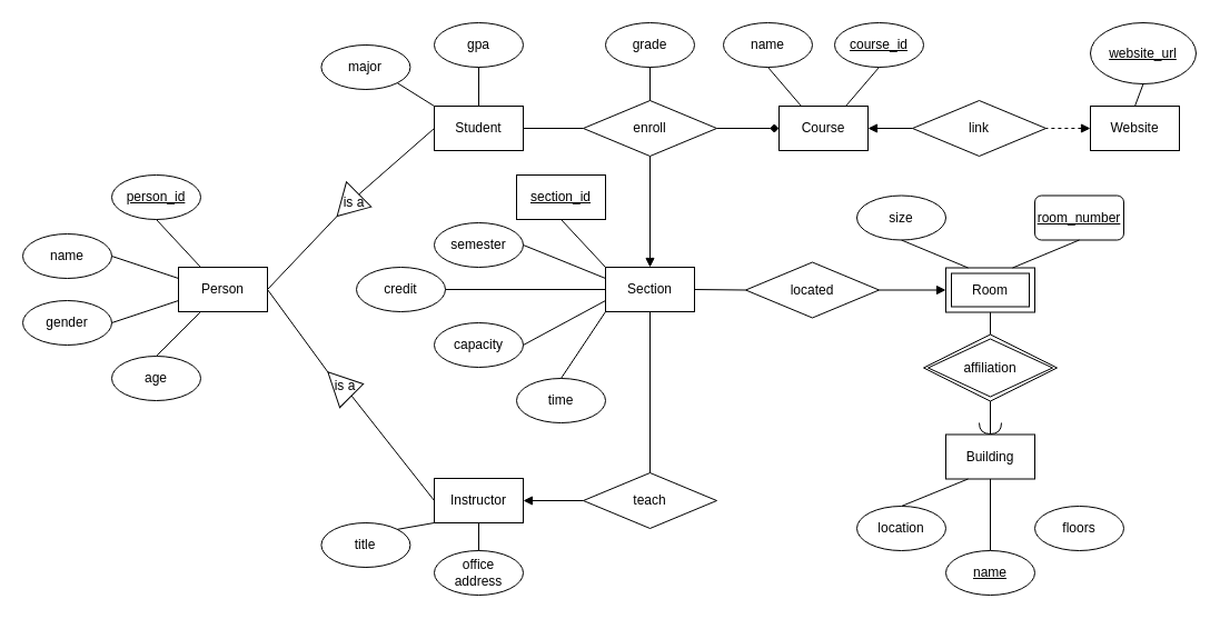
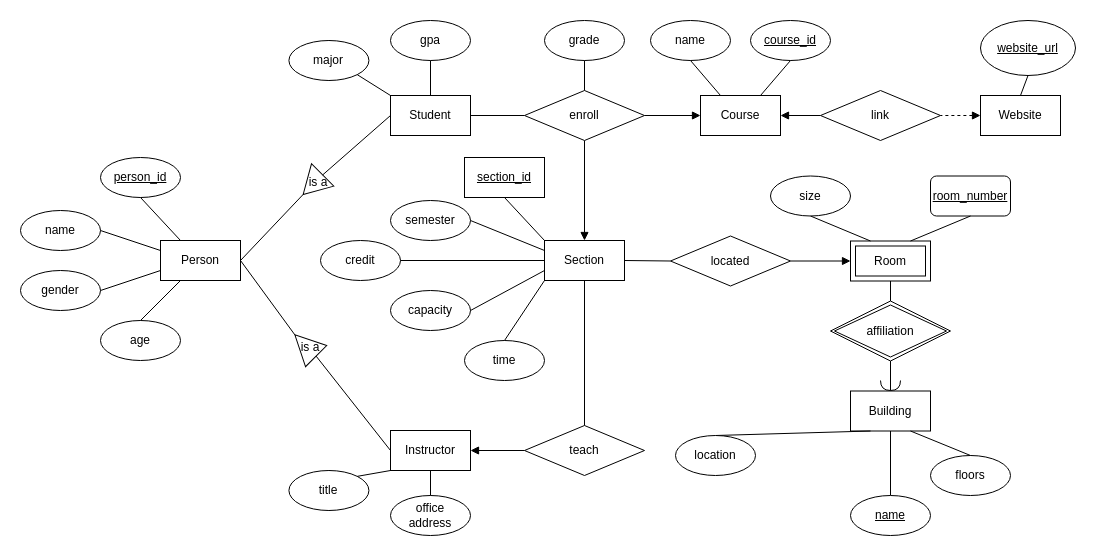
  <mxCell id="0" />
  <mxCell id="1" parent="0" />
  <mxCell id="2" value="Student" style="rounded=0;whiteSpace=wrap;html=1;" parent="1" vertex="1"><mxGeometry x="390" y="95" width="80" height="40" as="geometry" /></mxCell>
  <mxCell id="3" value="Instructor" style="rounded=0;whiteSpace=wrap;html=1;" parent="1" vertex="1"><mxGeometry x="390" y="430" width="80" height="40" as="geometry" /></mxCell>
  <mxCell id="4" value="" style="endArrow=none;html=1;rounded=0;exitX=1;exitY=0.5;exitDx=0;exitDy=0;entryX=0;entryY=0.5;entryDx=0;entryDy=0;" parent="1" source="2" target="21" edge="1"><mxGeometry width="50" height="50" relative="1" as="geometry"><mxPoint x="670" y="360" as="sourcePoint" /><mxPoint x="530" y="115" as="targetPoint" /></mxGeometry></mxCell>
  <mxCell id="5" value="Section" style="rounded=0;whiteSpace=wrap;html=1;" parent="1" vertex="1"><mxGeometry x="544" y="240" width="80" height="40" as="geometry" /></mxCell>
  <mxCell id="6" value="" style="endArrow=none;html=1;rounded=0;exitX=0.5;exitY=0;exitDx=0;exitDy=0;entryX=0.5;entryY=1;entryDx=0;entryDy=0;endFill=0;startArrow=block;startFill=1;" parent="1" source="5" target="21" edge="1"><mxGeometry width="50" height="50" relative="1" as="geometry"><mxPoint x="634" y="380" as="sourcePoint" /><mxPoint x="654" y="115" as="targetPoint" /></mxGeometry></mxCell>
  <mxCell id="7" value="Person" style="rounded=0;whiteSpace=wrap;html=1;" parent="1" vertex="1"><mxGeometry x="160" y="240" width="80" height="40" as="geometry" /></mxCell>
  <mxCell id="8" value="" style="triangle;whiteSpace=wrap;html=1;rotation=135;" parent="1" vertex="1"><mxGeometry x="298.63" y="168.37" width="27.58" height="31.63" as="geometry" /></mxCell>
  <mxCell id="9" value="" style="endArrow=none;html=1;rounded=0;entryX=0;entryY=0.5;entryDx=0;entryDy=0;exitX=0;exitY=0.5;exitDx=0;exitDy=0;" parent="1" source="8" target="2" edge="1"><mxGeometry width="50" height="50" relative="1" as="geometry"><mxPoint x="440" y="320" as="sourcePoint" /><mxPoint x="490" y="270" as="targetPoint" /></mxGeometry></mxCell>
  <mxCell id="10" value="" style="endArrow=none;html=1;rounded=0;entryX=1;entryY=0.5;entryDx=0;entryDy=0;exitX=1;exitY=0.5;exitDx=0;exitDy=0;" parent="1" source="8" target="7" edge="1"><mxGeometry width="50" height="50" relative="1" as="geometry"><mxPoint x="356" y="253" as="sourcePoint" /><mxPoint x="410" y="240" as="targetPoint" /></mxGeometry></mxCell>
  <mxCell id="11" value="" style="triangle;whiteSpace=wrap;html=1;rotation=-135;" parent="1" vertex="1"><mxGeometry x="290" y="330" width="30" height="30" as="geometry" /></mxCell>
  <mxCell id="12" value="" style="endArrow=none;html=1;rounded=0;entryX=0;entryY=0.5;entryDx=0;entryDy=0;exitX=0;exitY=0.5;exitDx=0;exitDy=0;" parent="1" source="11" target="3" edge="1"><mxGeometry width="50" height="50" relative="1" as="geometry"><mxPoint x="440" y="375" as="sourcePoint" /><mxPoint x="390" y="365" as="targetPoint" /></mxGeometry></mxCell>
  <mxCell id="13" value="" style="endArrow=none;html=1;rounded=0;entryX=1;entryY=0.5;entryDx=0;entryDy=0;exitX=1;exitY=0.5;exitDx=0;exitDy=0;" parent="1" source="11" target="7" edge="1"><mxGeometry width="50" height="50" relative="1" as="geometry"><mxPoint x="356" y="308" as="sourcePoint" /><mxPoint x="240" y="315" as="targetPoint" /></mxGeometry></mxCell>
  <mxCell id="14" value="name" style="ellipse;whiteSpace=wrap;html=1;" parent="1" vertex="1"><mxGeometry x="20" y="210" width="80" height="40" as="geometry" /></mxCell>
  <mxCell id="15" value="gender" style="ellipse;whiteSpace=wrap;html=1;" parent="1" vertex="1"><mxGeometry x="20" y="270" width="80" height="40" as="geometry" /></mxCell>
  <mxCell id="16" value="age" style="ellipse;whiteSpace=wrap;html=1;" parent="1" vertex="1"><mxGeometry x="100" y="320" width="80" height="40" as="geometry" /></mxCell>
  <mxCell id="17" value="" style="endArrow=none;html=1;rounded=0;entryX=1;entryY=0.5;entryDx=0;entryDy=0;exitX=0;exitY=0.25;exitDx=0;exitDy=0;" parent="1" source="7" target="14" edge="1"><mxGeometry width="50" height="50" relative="1" as="geometry"><mxPoint x="420" y="270" as="sourcePoint" /><mxPoint x="470" y="220" as="targetPoint" /></mxGeometry></mxCell>
  <mxCell id="18" value="" style="endArrow=none;html=1;rounded=0;entryX=1;entryY=0.5;entryDx=0;entryDy=0;exitX=0;exitY=0.75;exitDx=0;exitDy=0;" parent="1" source="7" target="15" edge="1"><mxGeometry width="50" height="50" relative="1" as="geometry"><mxPoint x="420" y="270" as="sourcePoint" /><mxPoint x="470" y="220" as="targetPoint" /></mxGeometry></mxCell>
  <mxCell id="19" value="" style="endArrow=none;html=1;rounded=0;exitX=0.25;exitY=1;exitDx=0;exitDy=0;entryX=0.5;entryY=0;entryDx=0;entryDy=0;" parent="1" source="7" target="16" edge="1"><mxGeometry width="50" height="50" relative="1" as="geometry"><mxPoint x="420" y="270" as="sourcePoint" /><mxPoint x="470" y="220" as="targetPoint" /></mxGeometry></mxCell>
  <mxCell id="20" value="grade" style="ellipse;whiteSpace=wrap;html=1;" parent="1" vertex="1"><mxGeometry x="544" y="20" width="80" height="40" as="geometry" /></mxCell>
  <mxCell id="21" value="enroll" style="shape=rhombus;perimeter=rhombusPerimeter;whiteSpace=wrap;html=1;align=center;" parent="1" vertex="1"><mxGeometry x="524" y="90" width="120" height="50" as="geometry" /></mxCell>
  <mxCell id="22" value="" style="endArrow=none;html=1;rounded=0;exitX=0.5;exitY=1;exitDx=0;exitDy=0;entryX=0.5;entryY=0;entryDx=0;entryDy=0;" parent="1" source="20" target="21" edge="1"><mxGeometry width="50" height="50" relative="1" as="geometry"><mxPoint x="554" y="280" as="sourcePoint" /><mxPoint x="604" y="90" as="targetPoint" /></mxGeometry></mxCell>
  <mxCell id="23" value="Building" style="rounded=0;whiteSpace=wrap;html=1;" parent="1" vertex="1"><mxGeometry x="850" y="390.5" width="80" height="40" as="geometry" /></mxCell>
  <mxCell id="24" value="affiliation" style="shape=rhombus;double=1;perimeter=rhombusPerimeter;whiteSpace=wrap;html=1;align=center;" parent="1" vertex="1"><mxGeometry x="830" y="300.5" width="120" height="60" as="geometry" /></mxCell>
  <mxCell id="25" value="room_number" style="whiteSpace=wrap;html=1;fontStyle=4;rounded=1;" parent="1" vertex="1"><mxGeometry x="930" y="175.5" width="80" height="40" as="geometry" /></mxCell>
  <mxCell id="26" value="size" style="ellipse;whiteSpace=wrap;html=1;" parent="1" vertex="1"><mxGeometry x="770" y="175.5" width="80" height="40" as="geometry" /></mxCell>
  <mxCell id="27" value="Room" style="shape=ext;margin=3;double=1;whiteSpace=wrap;html=1;align=center;" parent="1" vertex="1"><mxGeometry x="850" y="240.5" width="80" height="40" as="geometry" /></mxCell>
  <mxCell id="28" value="" style="endArrow=none;html=1;rounded=0;entryX=0.5;entryY=1;entryDx=0;entryDy=0;exitX=0.75;exitY=0;exitDx=0;exitDy=0;" parent="1" source="27" target="25" edge="1"><mxGeometry width="50" height="50" relative="1" as="geometry"><mxPoint x="810" y="330.5" as="sourcePoint" /><mxPoint x="860" y="280.5" as="targetPoint" /></mxGeometry></mxCell>
  <mxCell id="29" value="" style="endArrow=none;html=1;rounded=0;entryX=0.5;entryY=1;entryDx=0;entryDy=0;exitX=0.25;exitY=0;exitDx=0;exitDy=0;" parent="1" source="27" target="26" edge="1"><mxGeometry width="50" height="50" relative="1" as="geometry"><mxPoint x="810" y="330.5" as="sourcePoint" /><mxPoint x="860" y="280.5" as="targetPoint" /></mxGeometry></mxCell>
  <mxCell id="30" value="located" style="shape=rhombus;perimeter=rhombusPerimeter;whiteSpace=wrap;html=1;align=center;" parent="1" vertex="1"><mxGeometry x="670" y="235.5" width="120" height="50" as="geometry" /></mxCell>
  <mxCell id="31" value="" style="endArrow=block;html=1;rounded=0;entryX=0;entryY=0.5;entryDx=0;entryDy=0;exitX=1;exitY=0.5;exitDx=0;exitDy=0;endFill=1;" parent="1" source="30" target="27" edge="1"><mxGeometry width="50" height="50" relative="1" as="geometry"><mxPoint x="790" y="250.5" as="sourcePoint" /><mxPoint x="920" y="240.5" as="targetPoint" /></mxGeometry></mxCell>
  <mxCell id="32" value="" style="endArrow=none;html=1;rounded=0;exitX=0.5;exitY=1;exitDx=0;exitDy=0;entryX=0.5;entryY=0;entryDx=0;entryDy=0;" parent="1" source="27" target="24" edge="1"><mxGeometry width="50" height="50" relative="1" as="geometry"><mxPoint x="870" y="290.5" as="sourcePoint" /><mxPoint x="920" y="240.5" as="targetPoint" /></mxGeometry></mxCell>
  <mxCell id="33" value="" style="endArrow=none;html=1;rounded=0;exitX=0.5;exitY=1;exitDx=0;exitDy=0;entryX=1;entryY=0.5;entryDx=0;entryDy=0;startArrow=none;startFill=0;endFill=0;entryPerimeter=0;" parent="1" source="24" target="76" edge="1"><mxGeometry width="50" height="50" relative="1" as="geometry"><mxPoint x="870" y="290.5" as="sourcePoint" /><mxPoint x="920" y="240.5" as="targetPoint" /></mxGeometry></mxCell>
  <mxCell id="34" value="teach" style="shape=rhombus;perimeter=rhombusPerimeter;whiteSpace=wrap;html=1;align=center;" parent="1" vertex="1"><mxGeometry x="524" y="425" width="120" height="50" as="geometry" /></mxCell>
  <mxCell id="35" value="" style="endArrow=none;html=1;rounded=0;exitX=0.5;exitY=1;exitDx=0;exitDy=0;entryX=0.5;entryY=0;entryDx=0;entryDy=0;startArrow=none;startFill=0;" parent="1" source="5" target="34" edge="1"><mxGeometry width="50" height="50" relative="1" as="geometry"><mxPoint x="644" y="220" as="sourcePoint" /><mxPoint x="694" y="170" as="targetPoint" /></mxGeometry></mxCell>
  <mxCell id="36" value="" style="endArrow=none;html=1;rounded=0;exitX=1;exitY=0.5;exitDx=0;exitDy=0;entryX=0;entryY=0.5;entryDx=0;entryDy=0;startArrow=block;startFill=1;" parent="1" source="3" target="34" edge="1"><mxGeometry width="50" height="50" relative="1" as="geometry"><mxPoint x="620" y="220" as="sourcePoint" /><mxPoint x="670" y="170" as="targetPoint" /></mxGeometry></mxCell>
  <mxCell id="37" value="" style="endArrow=none;html=1;rounded=0;entryX=0.5;entryY=0;entryDx=0;entryDy=0;exitX=0.25;exitY=1;exitDx=0;exitDy=0;" parent="1" source="23" target="40" edge="1"><mxGeometry width="50" height="50" relative="1" as="geometry"><mxPoint x="590" y="210.5" as="sourcePoint" /><mxPoint x="830" y="50.5" as="targetPoint" /></mxGeometry></mxCell>
  <mxCell id="38" value="" style="endArrow=none;html=1;rounded=0;entryX=0.5;entryY=0;entryDx=0;entryDy=0;exitX=0.5;exitY=1;exitDx=0;exitDy=0;" parent="1" source="23" target="39" edge="1"><mxGeometry width="50" height="50" relative="1" as="geometry"><mxPoint x="590" y="210.5" as="sourcePoint" /><mxPoint x="950" y="50.5" as="targetPoint" /></mxGeometry></mxCell>
  <mxCell id="39" value="name" style="ellipse;whiteSpace=wrap;html=1;fontStyle=4" parent="1" vertex="1"><mxGeometry x="850" y="495" width="80" height="40" as="geometry" /></mxCell>
- <mxCell id="40" value="location" style="ellipse;whiteSpace=wrap;html=1;" parent="1" vertex="1"><mxGeometry x="770" y="455" width="80" height="40" as="geometry" /></mxCell>
+ <mxCell id="40" value="location" style="ellipse;whiteSpace=wrap;html=1;" parent="1" vertex="1"><mxGeometry x="675" y="435" width="80" height="40" as="geometry" /></mxCell>
  <mxCell id="41" value="major" style="ellipse;whiteSpace=wrap;html=1;fontStyle=0" parent="1" vertex="1"><mxGeometry x="288.42" y="40" width="80" height="40" as="geometry" /></mxCell>
  <mxCell id="42" value="gpa" style="ellipse;whiteSpace=wrap;html=1;" parent="1" vertex="1"><mxGeometry x="390" y="20" width="80" height="40" as="geometry" /></mxCell>
  <mxCell id="43" value="" style="endArrow=none;html=1;rounded=0;exitX=0;exitY=0;exitDx=0;exitDy=0;entryX=1;entryY=1;entryDx=0;entryDy=0;" parent="1" source="2" target="41" edge="1"><mxGeometry width="50" height="50" relative="1" as="geometry"><mxPoint x="530" y="220" as="sourcePoint" /><mxPoint x="580" y="170" as="targetPoint" /></mxGeometry></mxCell>
  <mxCell id="44" value="" style="endArrow=none;html=1;rounded=0;exitX=0.5;exitY=0;exitDx=0;exitDy=0;entryX=0.5;entryY=1;entryDx=0;entryDy=0;" parent="1" source="2" target="42" edge="1"><mxGeometry width="50" height="50" relative="1" as="geometry"><mxPoint x="530" y="220" as="sourcePoint" /><mxPoint x="580" y="170" as="targetPoint" /></mxGeometry></mxCell>
  <mxCell id="45" value="section_id" style="whiteSpace=wrap;html=1;fontStyle=4;rounded=0;" parent="1" vertex="1"><mxGeometry x="464" y="157" width="80" height="40" as="geometry" /></mxCell>
  <mxCell id="46" value="semester" style="ellipse;whiteSpace=wrap;html=1;" parent="1" vertex="1"><mxGeometry x="390" y="200" width="80" height="40" as="geometry" /></mxCell>
  <mxCell id="47" value="credit" style="ellipse;whiteSpace=wrap;html=1;" parent="1" vertex="1"><mxGeometry x="320" y="240" width="80" height="40" as="geometry" /></mxCell>
  <mxCell id="48" value="capacity" style="ellipse;whiteSpace=wrap;html=1;" parent="1" vertex="1"><mxGeometry x="390" y="290" width="80" height="40" as="geometry" /></mxCell>
  <mxCell id="49" value="" style="endArrow=none;html=1;rounded=0;exitX=0;exitY=0;exitDx=0;exitDy=0;entryX=0.5;entryY=1;entryDx=0;entryDy=0;" parent="1" source="5" target="45" edge="1"><mxGeometry width="50" height="50" relative="1" as="geometry"><mxPoint x="530" y="220" as="sourcePoint" /><mxPoint x="580" y="170" as="targetPoint" /></mxGeometry></mxCell>
  <mxCell id="50" value="" style="endArrow=none;html=1;rounded=0;exitX=0;exitY=0.25;exitDx=0;exitDy=0;entryX=1;entryY=0.5;entryDx=0;entryDy=0;" parent="1" source="5" target="46" edge="1"><mxGeometry width="50" height="50" relative="1" as="geometry"><mxPoint x="530" y="220" as="sourcePoint" /><mxPoint x="580" y="170" as="targetPoint" /></mxGeometry></mxCell>
  <mxCell id="51" value="" style="endArrow=none;html=1;rounded=0;exitX=0;exitY=0.5;exitDx=0;exitDy=0;entryX=1;entryY=0.5;entryDx=0;entryDy=0;" parent="1" source="5" target="47" edge="1"><mxGeometry width="50" height="50" relative="1" as="geometry"><mxPoint x="530" y="220" as="sourcePoint" /><mxPoint x="580" y="170" as="targetPoint" /></mxGeometry></mxCell>
  <mxCell id="52" value="" style="endArrow=none;html=1;rounded=0;exitX=1;exitY=0.5;exitDx=0;exitDy=0;entryX=0;entryY=0.75;entryDx=0;entryDy=0;" parent="1" source="48" target="5" edge="1"><mxGeometry width="50" height="50" relative="1" as="geometry"><mxPoint x="530" y="220" as="sourcePoint" /><mxPoint x="580" y="170" as="targetPoint" /></mxGeometry></mxCell>
  <mxCell id="53" value="office &lt;br&gt;address" style="ellipse;whiteSpace=wrap;html=1;" parent="1" vertex="1"><mxGeometry x="390" y="495" width="80" height="40" as="geometry" /></mxCell>
  <mxCell id="54" value="title" style="ellipse;whiteSpace=wrap;html=1;fontStyle=0" parent="1" vertex="1"><mxGeometry x="288.42" y="470" width="80" height="40" as="geometry" /></mxCell>
  <mxCell id="55" value="" style="endArrow=none;html=1;rounded=0;exitX=0.5;exitY=1;exitDx=0;exitDy=0;entryX=0.5;entryY=0;entryDx=0;entryDy=0;" parent="1" source="3" target="53" edge="1"><mxGeometry width="50" height="50" relative="1" as="geometry"><mxPoint x="470" y="330" as="sourcePoint" /><mxPoint x="520" y="280" as="targetPoint" /></mxGeometry></mxCell>
  <mxCell id="56" value="" style="endArrow=none;html=1;rounded=0;exitX=0;exitY=1;exitDx=0;exitDy=0;entryX=1;entryY=0;entryDx=0;entryDy=0;" parent="1" source="3" target="54" edge="1"><mxGeometry width="50" height="50" relative="1" as="geometry"><mxPoint x="470" y="330" as="sourcePoint" /><mxPoint x="520" y="280" as="targetPoint" /></mxGeometry></mxCell>
  <mxCell id="57" value="time" style="ellipse;whiteSpace=wrap;html=1;" parent="1" vertex="1"><mxGeometry x="464" y="340" width="80" height="40" as="geometry" /></mxCell>
  <mxCell id="58" value="" style="endArrow=none;html=1;rounded=0;exitX=0;exitY=1;exitDx=0;exitDy=0;entryX=0.5;entryY=0;entryDx=0;entryDy=0;" parent="1" source="5" target="57" edge="1"><mxGeometry width="50" height="50" relative="1" as="geometry"><mxPoint x="530" y="330" as="sourcePoint" /><mxPoint x="580" y="280" as="targetPoint" /></mxGeometry></mxCell>
  <mxCell id="59" value="Course" style="rounded=0;whiteSpace=wrap;html=1;" parent="1" vertex="1"><mxGeometry x="700" y="95" width="80" height="40" as="geometry" /></mxCell>
  <mxCell id="60" value="course_id" style="ellipse;whiteSpace=wrap;html=1;fontStyle=4" parent="1" vertex="1"><mxGeometry x="750" y="20" width="80" height="40" as="geometry" /></mxCell>
  <mxCell id="61" value="name" style="ellipse;whiteSpace=wrap;html=1;" parent="1" vertex="1"><mxGeometry x="650" y="20" width="80" height="40" as="geometry" /></mxCell>
  <mxCell id="62" value="" style="endArrow=none;html=1;rounded=0;entryX=0.25;entryY=0;entryDx=0;entryDy=0;exitX=0.5;exitY=1;exitDx=0;exitDy=0;" parent="1" source="61" target="59" edge="1"><mxGeometry width="50" height="50" relative="1" as="geometry"><mxPoint x="520" y="70" as="sourcePoint" /><mxPoint x="570" y="20" as="targetPoint" /></mxGeometry></mxCell>
  <mxCell id="63" value="" style="endArrow=none;html=1;rounded=0;entryX=0.75;entryY=0;entryDx=0;entryDy=0;exitX=0.5;exitY=1;exitDx=0;exitDy=0;" parent="1" source="60" target="59" edge="1"><mxGeometry width="50" height="50" relative="1" as="geometry"><mxPoint x="520" y="70" as="sourcePoint" /><mxPoint x="570" y="20" as="targetPoint" /></mxGeometry></mxCell>
  <mxCell id="64" value="Website" style="rounded=0;whiteSpace=wrap;html=1;" parent="1" vertex="1"><mxGeometry x="980" y="95" width="80" height="40" as="geometry" /></mxCell>
  <mxCell id="65" value="link" style="shape=rhombus;perimeter=rhombusPerimeter;whiteSpace=wrap;html=1;align=center;" parent="1" vertex="1"><mxGeometry x="820" y="90" width="120" height="50" as="geometry" /></mxCell>
  <mxCell id="66" value="" style="endArrow=none;html=1;rounded=0;exitX=0;exitY=0.5;exitDx=0;exitDy=0;entryX=1;entryY=0.5;entryDx=0;entryDy=0;startArrow=block;startFill=1;dashed=1;" parent="1" source="64" target="65" edge="1"><mxGeometry width="50" height="50" relative="1" as="geometry"><mxPoint x="720" y="-105" as="sourcePoint" /><mxPoint x="440" y="-200" as="targetPoint" /></mxGeometry></mxCell>
  <mxCell id="67" value="" style="endArrow=none;html=1;rounded=0;exitX=1;exitY=0.5;exitDx=0;exitDy=0;entryX=0;entryY=0.5;entryDx=0;entryDy=0;endFill=0;startArrow=block;startFill=1;" parent="1" source="59" target="65" edge="1"><mxGeometry width="50" height="50" relative="1" as="geometry"><mxPoint x="390" y="-150" as="sourcePoint" /><mxPoint x="440" y="-200" as="targetPoint" /></mxGeometry></mxCell>
  <mxCell id="68" value="is a" style="text;html=1;strokeColor=none;fillColor=none;align=center;verticalAlign=middle;whiteSpace=wrap;rounded=0;" vertex="1" parent="1"><mxGeometry x="288.42" y="167" width="60" height="30" as="geometry" /></mxCell>
  <mxCell id="69" value="is a" style="text;html=1;strokeColor=none;fillColor=none;align=center;verticalAlign=middle;whiteSpace=wrap;rounded=0;" vertex="1" parent="1"><mxGeometry x="280.42" y="332" width="60" height="30" as="geometry" /></mxCell>
- <mxCell id="70" value="" style="endArrow=diamond;html=1;rounded=0;exitX=1;exitY=0.5;exitDx=0;exitDy=0;entryX=0;entryY=0.5;entryDx=0;entryDy=0;endFill=1;" edge="1" parent="1" source="21" target="59"><mxGeometry width="50" height="50" relative="1" as="geometry"><mxPoint x="700" y="220" as="sourcePoint" /><mxPoint x="750" y="170" as="targetPoint" /></mxGeometry></mxCell>
+ <mxCell id="70" value="" style="endArrow=block;html=1;rounded=0;exitX=1;exitY=0.5;exitDx=0;exitDy=0;entryX=0;entryY=0.5;entryDx=0;entryDy=0;endFill=1;" edge="1" parent="1" source="21" target="59"><mxGeometry width="50" height="50" relative="1" as="geometry"><mxPoint x="700" y="220" as="sourcePoint" /><mxPoint x="750" y="170" as="targetPoint" /></mxGeometry></mxCell>
  <mxCell id="71" value="" style="endArrow=none;html=1;rounded=0;exitX=1;exitY=0.5;exitDx=0;exitDy=0;entryX=0;entryY=0.5;entryDx=0;entryDy=0;" edge="1" parent="1" source="5" target="30"><mxGeometry width="50" height="50" relative="1" as="geometry"><mxPoint x="830" y="410" as="sourcePoint" /><mxPoint x="880" y="360" as="targetPoint" /></mxGeometry></mxCell>
  <mxCell id="72" value="&lt;u&gt;person_id&lt;/u&gt;" style="ellipse;whiteSpace=wrap;html=1;" vertex="1" parent="1"><mxGeometry x="100" y="157" width="80" height="40" as="geometry" /></mxCell>
  <mxCell id="73" value="" style="endArrow=none;html=1;rounded=0;entryX=0.5;entryY=1;entryDx=0;entryDy=0;exitX=0.25;exitY=0;exitDx=0;exitDy=0;" edge="1" parent="1" source="7" target="72"><mxGeometry width="50" height="50" relative="1" as="geometry"><mxPoint x="420" y="280" as="sourcePoint" /><mxPoint x="470" y="230" as="targetPoint" /></mxGeometry></mxCell>
  <mxCell id="74" value="website_url" style="ellipse;whiteSpace=wrap;html=1;fontStyle=4" vertex="1" parent="1"><mxGeometry x="980" y="20" width="95" height="55" as="geometry" /></mxCell>
  <mxCell id="75" value="" style="endArrow=none;html=1;rounded=0;entryX=0.5;entryY=1;entryDx=0;entryDy=0;exitX=0.5;exitY=0;exitDx=0;exitDy=0;" edge="1" parent="1" source="64" target="74"><mxGeometry width="50" height="50" relative="1" as="geometry"><mxPoint x="650" y="280" as="sourcePoint" /><mxPoint x="700" y="230" as="targetPoint" /></mxGeometry></mxCell>
  <mxCell id="76" value="" style="shape=requiredInterface;html=1;verticalLabelPosition=bottom;sketch=0;rotation=90;" vertex="1" parent="1"><mxGeometry x="885" y="375" width="10" height="20" as="geometry" /></mxCell>
  <mxCell id="77" value="floors" style="ellipse;whiteSpace=wrap;html=1;" vertex="1" parent="1"><mxGeometry x="930" y="455" width="80" height="40" as="geometry" /></mxCell>
+ <mxCell id="78" value="" style="endArrow=none;html=1;rounded=0;entryX=0.75;entryY=1;entryDx=0;entryDy=0;exitX=0.5;exitY=0;exitDx=0;exitDy=0;" edge="1" parent="1" source="77" target="23"><mxGeometry width="50" height="50" relative="1" as="geometry"><mxPoint x="520" y="370" as="sourcePoint" /><mxPoint x="570" y="320" as="targetPoint" /></mxGeometry></mxCell>
